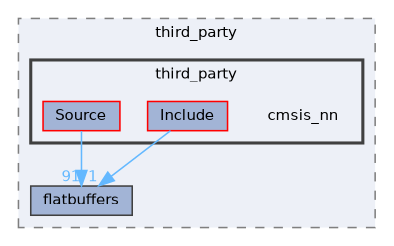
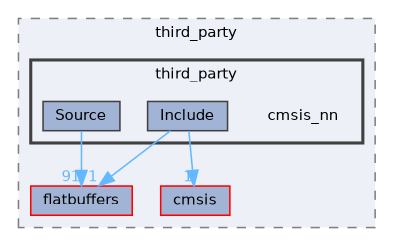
  digraph {
    compound=true
    node [fontname=Helvetica fontsize=10 shape=box color=grey25 fillcolor="#a2b4d6" style=filled]
    edge [color=steelblue1 fontcolor=steelblue1 fontname=Helvetica fontsize=10 headlabel=1 labeldistance=1.5 labelfontname=Helvetica labelfontsize=10]
    n1 [height=0.2 label=cmsis_nn shape=plaintext width=0.4 color="" fillcolor="" style=""]
-   n2 [color=red height=0.2 label=Include width=0.4]
-   n3 [color=red height=0.2 label=Source width=0.4]
-   n4 [height=0.2 label=flatbuffers width=0.4]
+   n2 [height=0.2 label=Include width=0.4]
+   n3 [height=0.2 label=Source width=0.4]
+   n4 [color=red height=0.2 label=flatbuffers width=0.4]
+   n5 [color=red height=0.2 label=cmsis width=0.4]
    subgraph cluster_1 {
      bgcolor="#edf0f7"
      fontname=Helvetica
      fontsize=10
      label=third_party
      pencolor=grey50
      style="filled,dashed"
      n4
+     n5
      subgraph cluster_2 {
        bgcolor="#edf0f7"
        fontname=Helvetica
        fontsize=10
        label=third_party
        pencolor=grey25
        style="filled,bold"
        n1
        n2
        n3
      }
    }
    n2 -> n4
+   n2 -> n5
    n3 -> n4 [headlabel=91]
  }
